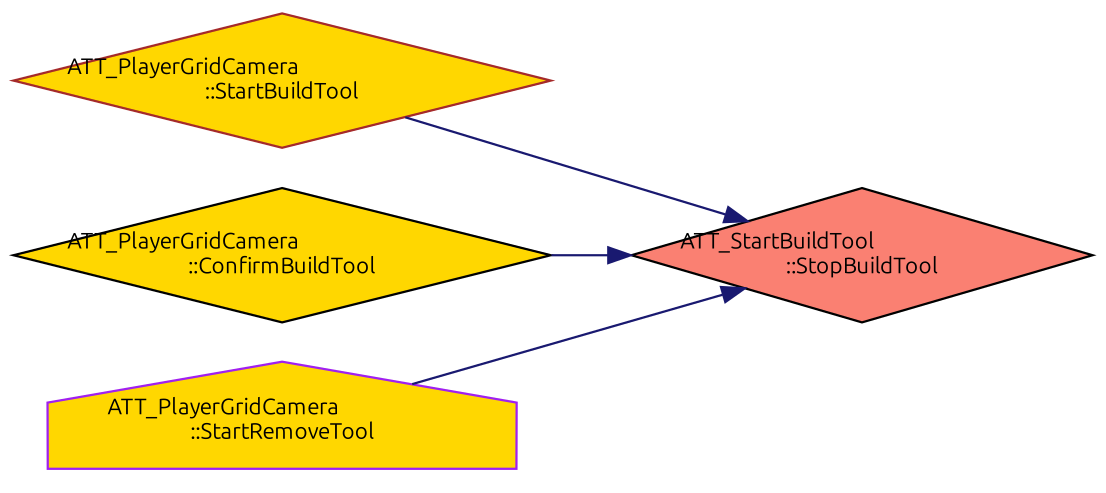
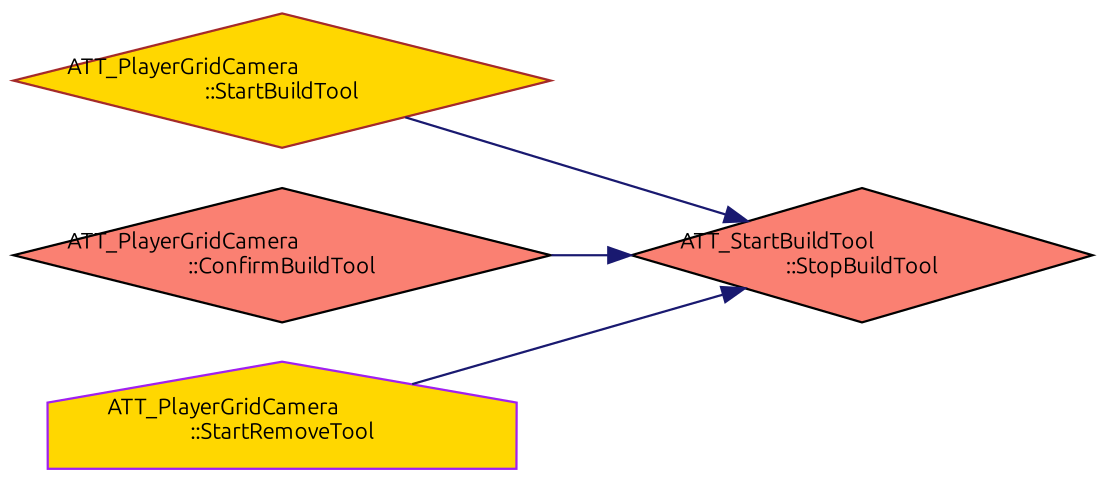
  digraph {
    fontname=Ubuntu
    rankdir=RL
    node [color=black fillcolor=salmon fontname=Ubuntu fontsize=10 shape=diamond style=filled]
    edge [color=midnightblue dir=back fontname=Ubuntu fontsize=10 labelfontname=Helvetica labelfontsize=10 style=solid]
    n1 [fontcolor=black height=0.2 label="ATT_StartBuildTool\l::StopBuildTool" width=0.4]
    n2 [color=brown fillcolor=gold height=0.2 label="ATT_PlayerGridCamera\l::StartBuildTool" width=0.4]
-   n3 [fillcolor=gold height=0.2 label="ATT_PlayerGridCamera\l::ConfirmBuildTool" width=0.4]
+   n3 [height=0.2 label="ATT_PlayerGridCamera\l::ConfirmBuildTool" width=0.4]
    n4 [color=purple fillcolor=gold height=0.2 label="ATT_PlayerGridCamera\l::StartRemoveTool" shape=house width=0.4]
    n1 -> n2
    n1 -> n3
    n1 -> n4
  }
